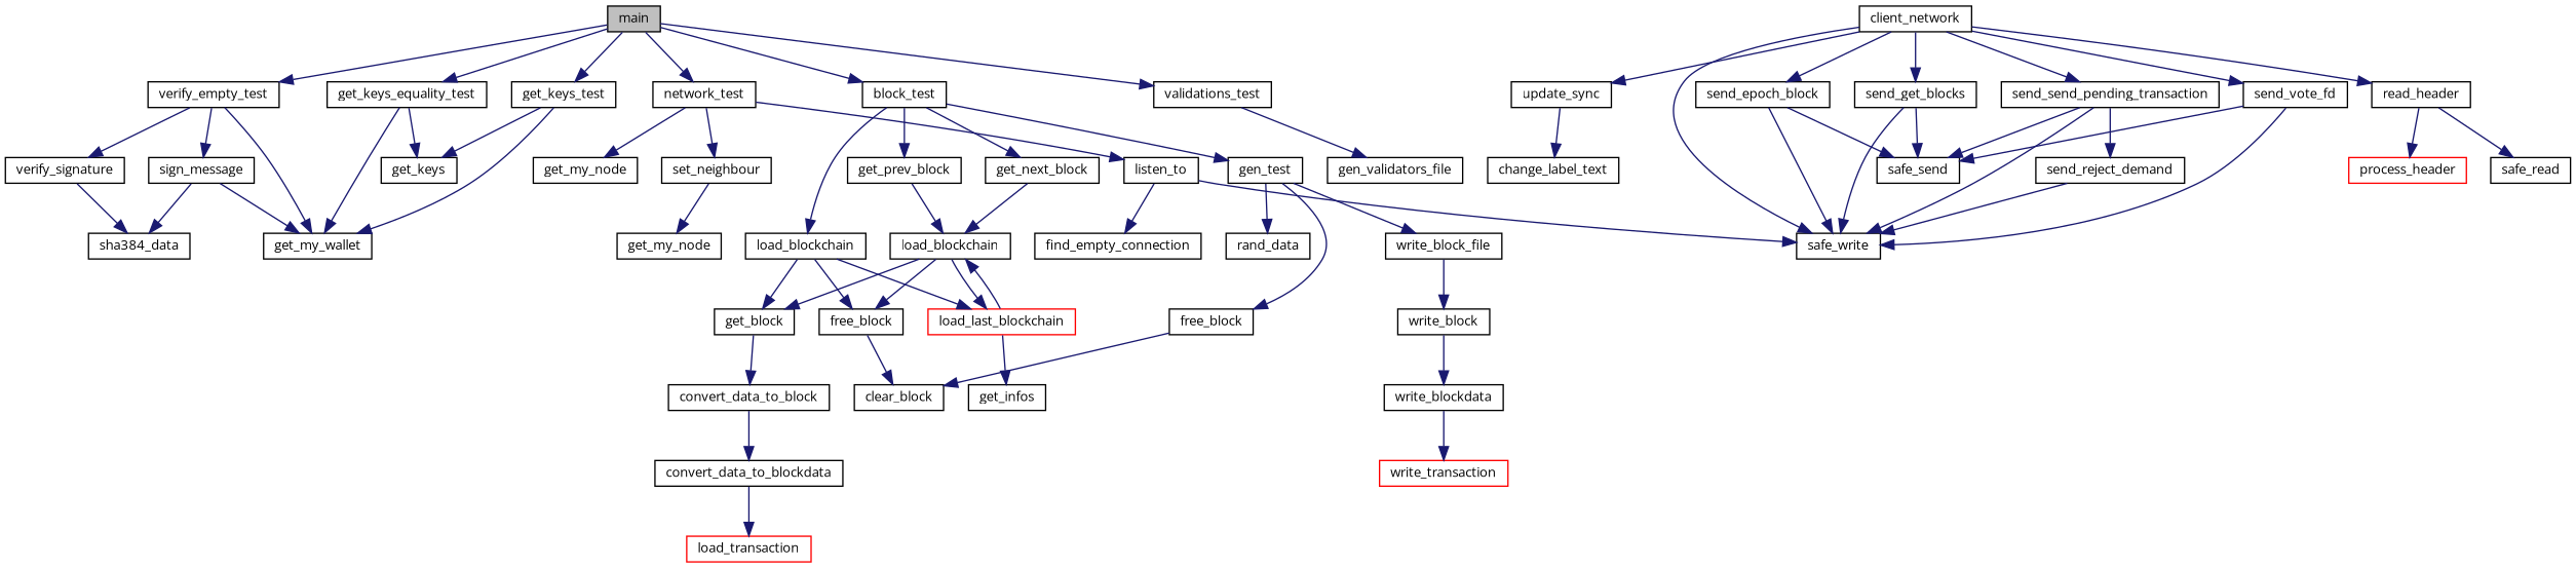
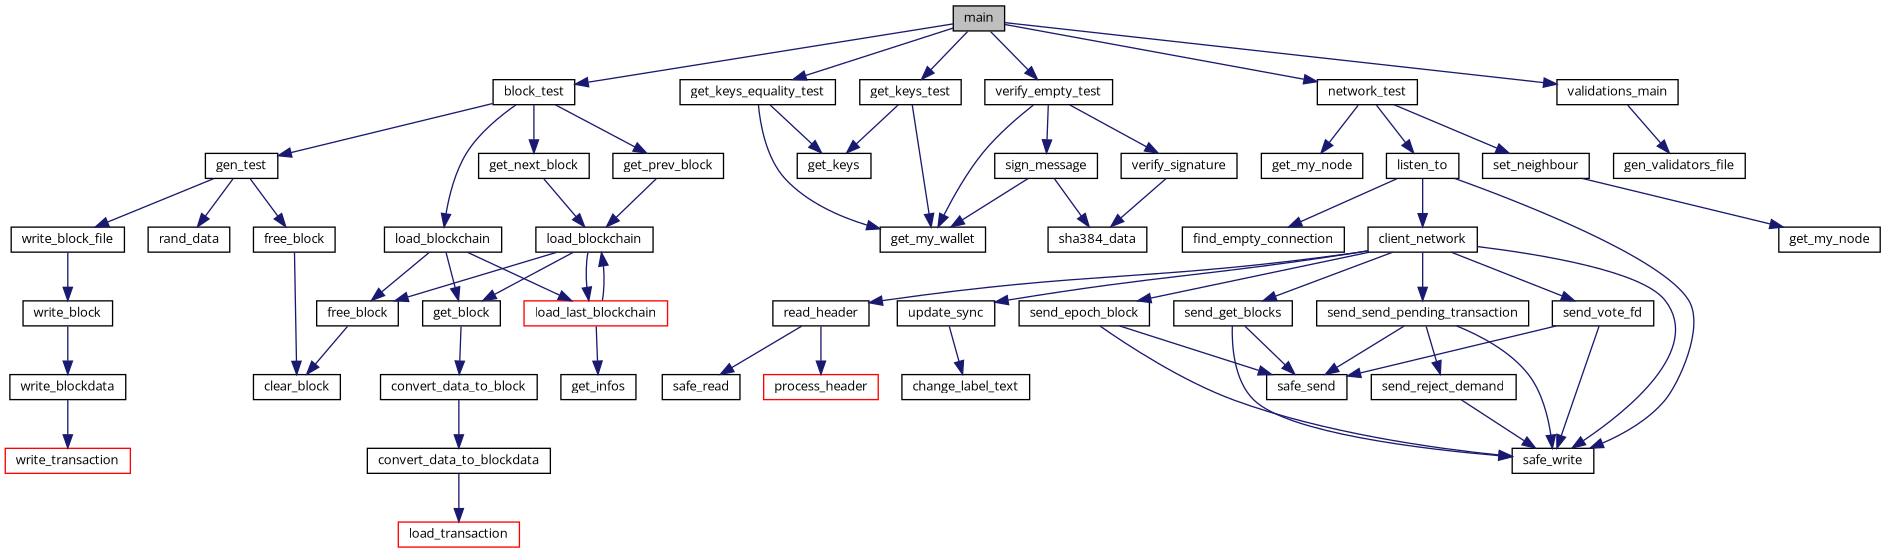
  digraph {
    fontname="Open Sans"
    rankdir=TB
    node [color=black fillcolor=white fontname="Open Sans" fontsize=10 shape=record style=filled]
    edge [color=midnightblue fontname="Open Sans" fontsize=10 labelfontname=Helvetica labelfontsize=10 style=solid]
    n1 [fillcolor=grey75 fontcolor=black height=0.2 label=main width=0.4]
    n2 [height=0.2 label=block_test width=0.4]
    n3 [height=0.2 label=get_keys_equality_test width=0.4]
    n4 [height=0.2 label=get_keys_test width=0.4]
    n5 [height=0.2 label=network_test width=0.4]
-   n6 [height=0.2 label=validations_test width=0.4]
+   n6 [height=0.2 label=validations_main width=0.4]
    n7 [height=0.2 label=verify_empty_test width=0.4]
    n8 [height=0.2 label=gen_test width=0.4]
    n9 [height=0.2 label=get_next_block width=0.4]
    n10 [height=0.2 label=get_prev_block width=0.4]
    n11 [height=0.2 label=load_blockchain width=0.4]
    n12 [height=0.2 label=get_keys width=0.4]
    n13 [height=0.2 label=get_my_wallet width=0.4]
    n14 [height=0.2 label=get_my_node width=0.4]
    n15 [height=0.2 label=listen_to width=0.4]
    n16 [height=0.2 label=set_neighbour width=0.4]
    n17 [height=0.2 label=gen_validators_file width=0.4]
    n18 [height=0.2 label=sign_message width=0.4]
    n19 [height=0.2 label=verify_signature width=0.4]
    n20 [height=0.2 label=free_block width=0.4]
    n21 [height=0.2 label=rand_data width=0.4]
    n22 [height=0.2 label=write_block_file width=0.4]
    n23 [height=0.2 label=load_blockchain width=0.4]
    n24 [height=0.2 label=free_block width=0.4]
    n25 [height=0.2 label=get_block width=0.4]
    n26 [color=red height=0.2 label=load_last_blockchain width=0.4]
    n27 [height=0.2 label=clear_block width=0.4]
    n28 [height=0.2 label=write_block width=0.4]
    n29 [height=0.2 label=write_blockdata width=0.4]
    n30 [color=red height=0.2 label=write_transaction width=0.4]
    n31 [height=0.2 label=convert_data_to_block width=0.4]
    n32 [height=0.2 label=get_infos width=0.4]
    n33 [height=0.2 label=convert_data_to_blockdata width=0.4]
    n34 [color=red height=0.2 label=load_transaction width=0.4]
    n35 [height=0.2 label=client_network width=0.4]
    n36 [height=0.2 label=safe_write width=0.4]
    n37 [height=0.2 label=find_empty_connection width=0.4]
    n38 [height=0.2 label=get_my_node width=0.4]
    n39 [height=0.2 label=read_header width=0.4]
    n40 [height=0.2 label=send_epoch_block width=0.4]
    n41 [height=0.2 label=send_get_blocks width=0.4]
    n42 [height=0.2 label=send_send_pending_transaction width=0.4]
    n43 [height=0.2 label=send_vote_fd width=0.4]
    n44 [height=0.2 label=update_sync width=0.4]
    n45 [color=red height=0.2 label=process_header width=0.4]
    n46 [height=0.2 label=safe_read width=0.4]
    n47 [height=0.2 label=safe_send width=0.4]
    n48 [height=0.2 label=send_reject_demand width=0.4]
    n49 [height=0.2 label=change_label_text width=0.4]
    n50 [height=0.2 label=sha384_data width=0.4]
    n1 -> n2
    n1 -> n3
    n1 -> n4
    n1 -> n5
    n1 -> n6
    n1 -> n7
    n2 -> n8
    n2 -> n9
    n2 -> n10
    n2 -> n11
    n3 -> n12
    n3 -> n13
    n4 -> n12
    n4 -> n13
    n5 -> n14
    n5 -> n15
    n5 -> n16
    n6 -> n17
    n7 -> n13
    n7 -> n18
    n7 -> n19
    n8 -> n20
    n8 -> n21
    n8 -> n22
    n9 -> n23
    n10 -> n23
    n11 -> n24
    n11 -> n25
    n11 -> n26
+   n15 -> n35
    n15 -> n36
    n15 -> n37
    n16 -> n38
    n18 -> n13
    n18 -> n50
    n19 -> n50
    n20 -> n27
    n22 -> n28
    n23 -> n24
    n23 -> n25
    n23 -> n26
    n24 -> n27
    n25 -> n31
    n26 -> n23
    n26 -> n32
    n28 -> n29
    n29 -> n30
    n31 -> n33
    n33 -> n34
    n35 -> n36
    n35 -> n39
    n35 -> n40
    n35 -> n41
    n35 -> n42
    n35 -> n43
    n35 -> n44
    n39 -> n45
    n39 -> n46
    n40 -> n36
    n40 -> n47
    n41 -> n36
    n41 -> n47
    n42 -> n36
    n42 -> n47
    n42 -> n48
    n43 -> n36
    n43 -> n47
    n44 -> n49
    n48 -> n36
  }
